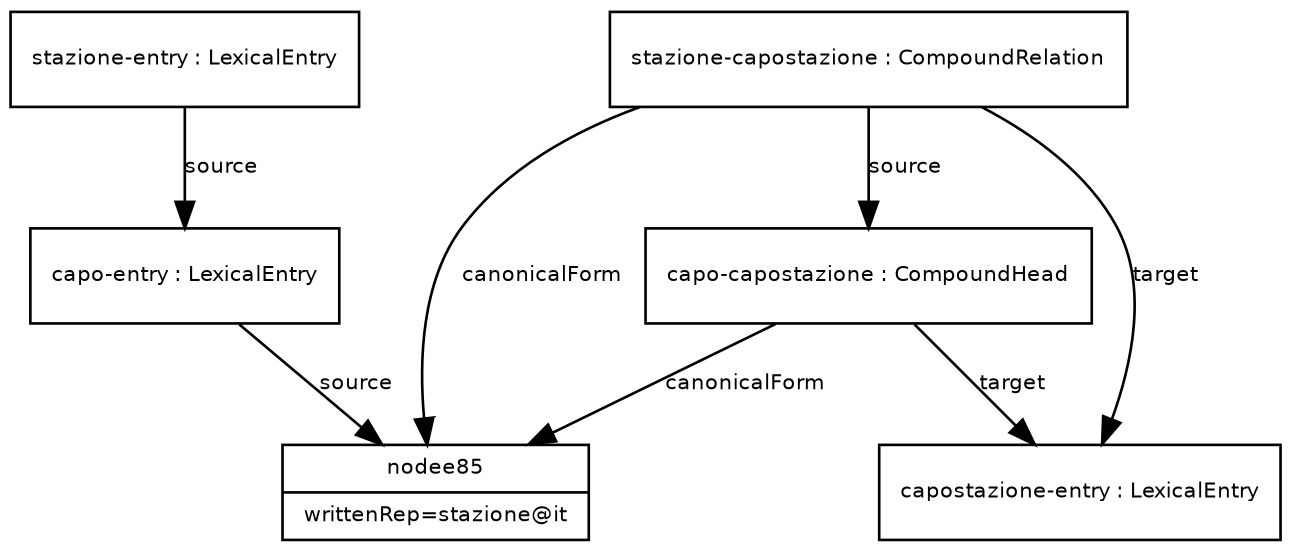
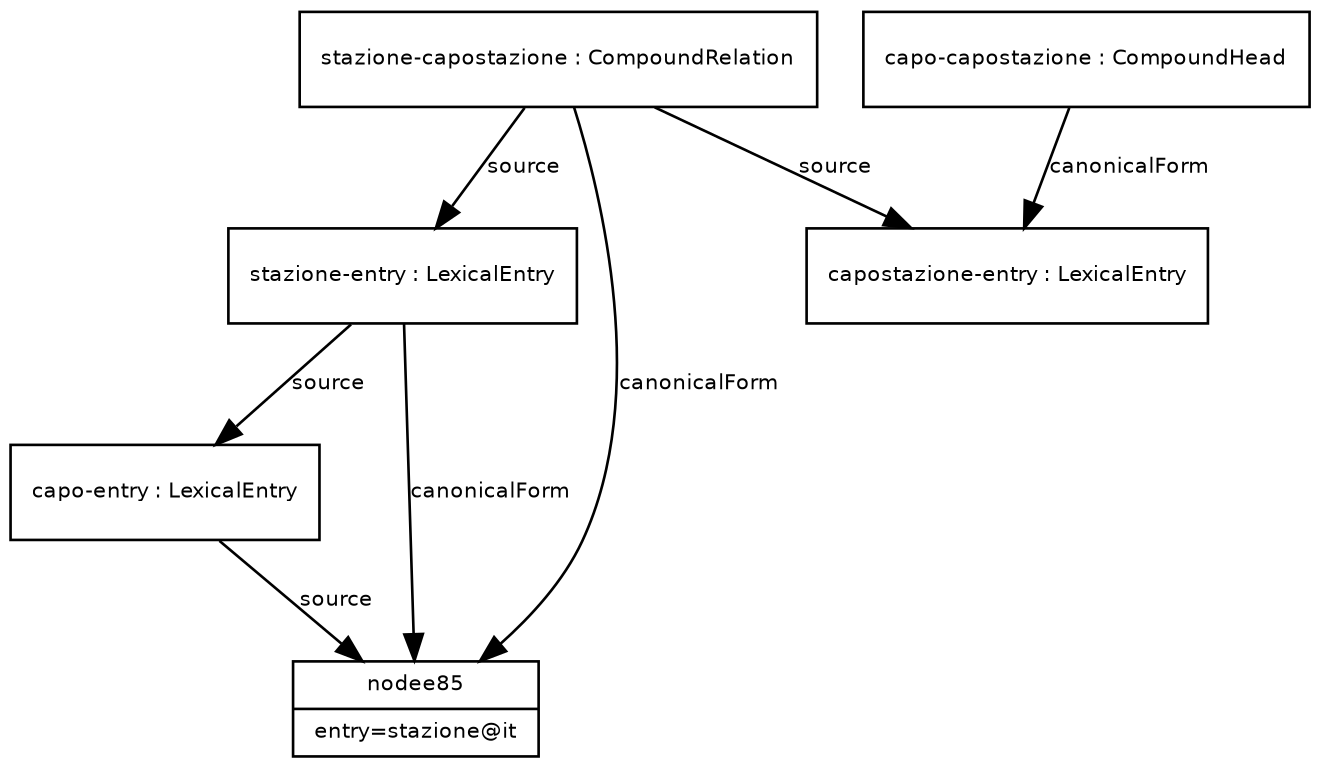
  digraph {
    fontname="Bitstream Vera Sans"
    fontsize=8
    node [fontname="Bitstream Vera Sans" fontsize=8 shape=record]
    edge [fontname="Bitstream Vera Sans" fontsize=8]
-   n1 [label="{nodee85|writtenRep=stazione@it}"]
+   n1 [label="{nodee85|entry=stazione@it}"]
    n2 [label="{capo-entry : LexicalEntry}"]
    n3 [label="{capo-capostazione : CompoundHead}"]
    n4 [label="{capostazione-entry : LexicalEntry}"]
    n5 [label="{stazione-entry : LexicalEntry}"]
    n6 [label="{stazione-capostazione : CompoundRelation}"]
    n2 -> n1 [label=source]
-   n3 -> n4 [label=target]
-   n3 -> n1 [label=canonicalForm]
+   n3 -> n4 [label=canonicalForm]
+   n5 -> n1 [label=canonicalForm]
    n5 -> n2 [label=source]
    n6 -> n1 [label=canonicalForm]
-   n6 -> n4 [label=target]
-   n6 -> n3 [label=source]
+   n6 -> n4 [label=source]
+   n6 -> n5 [label=source]
  }
